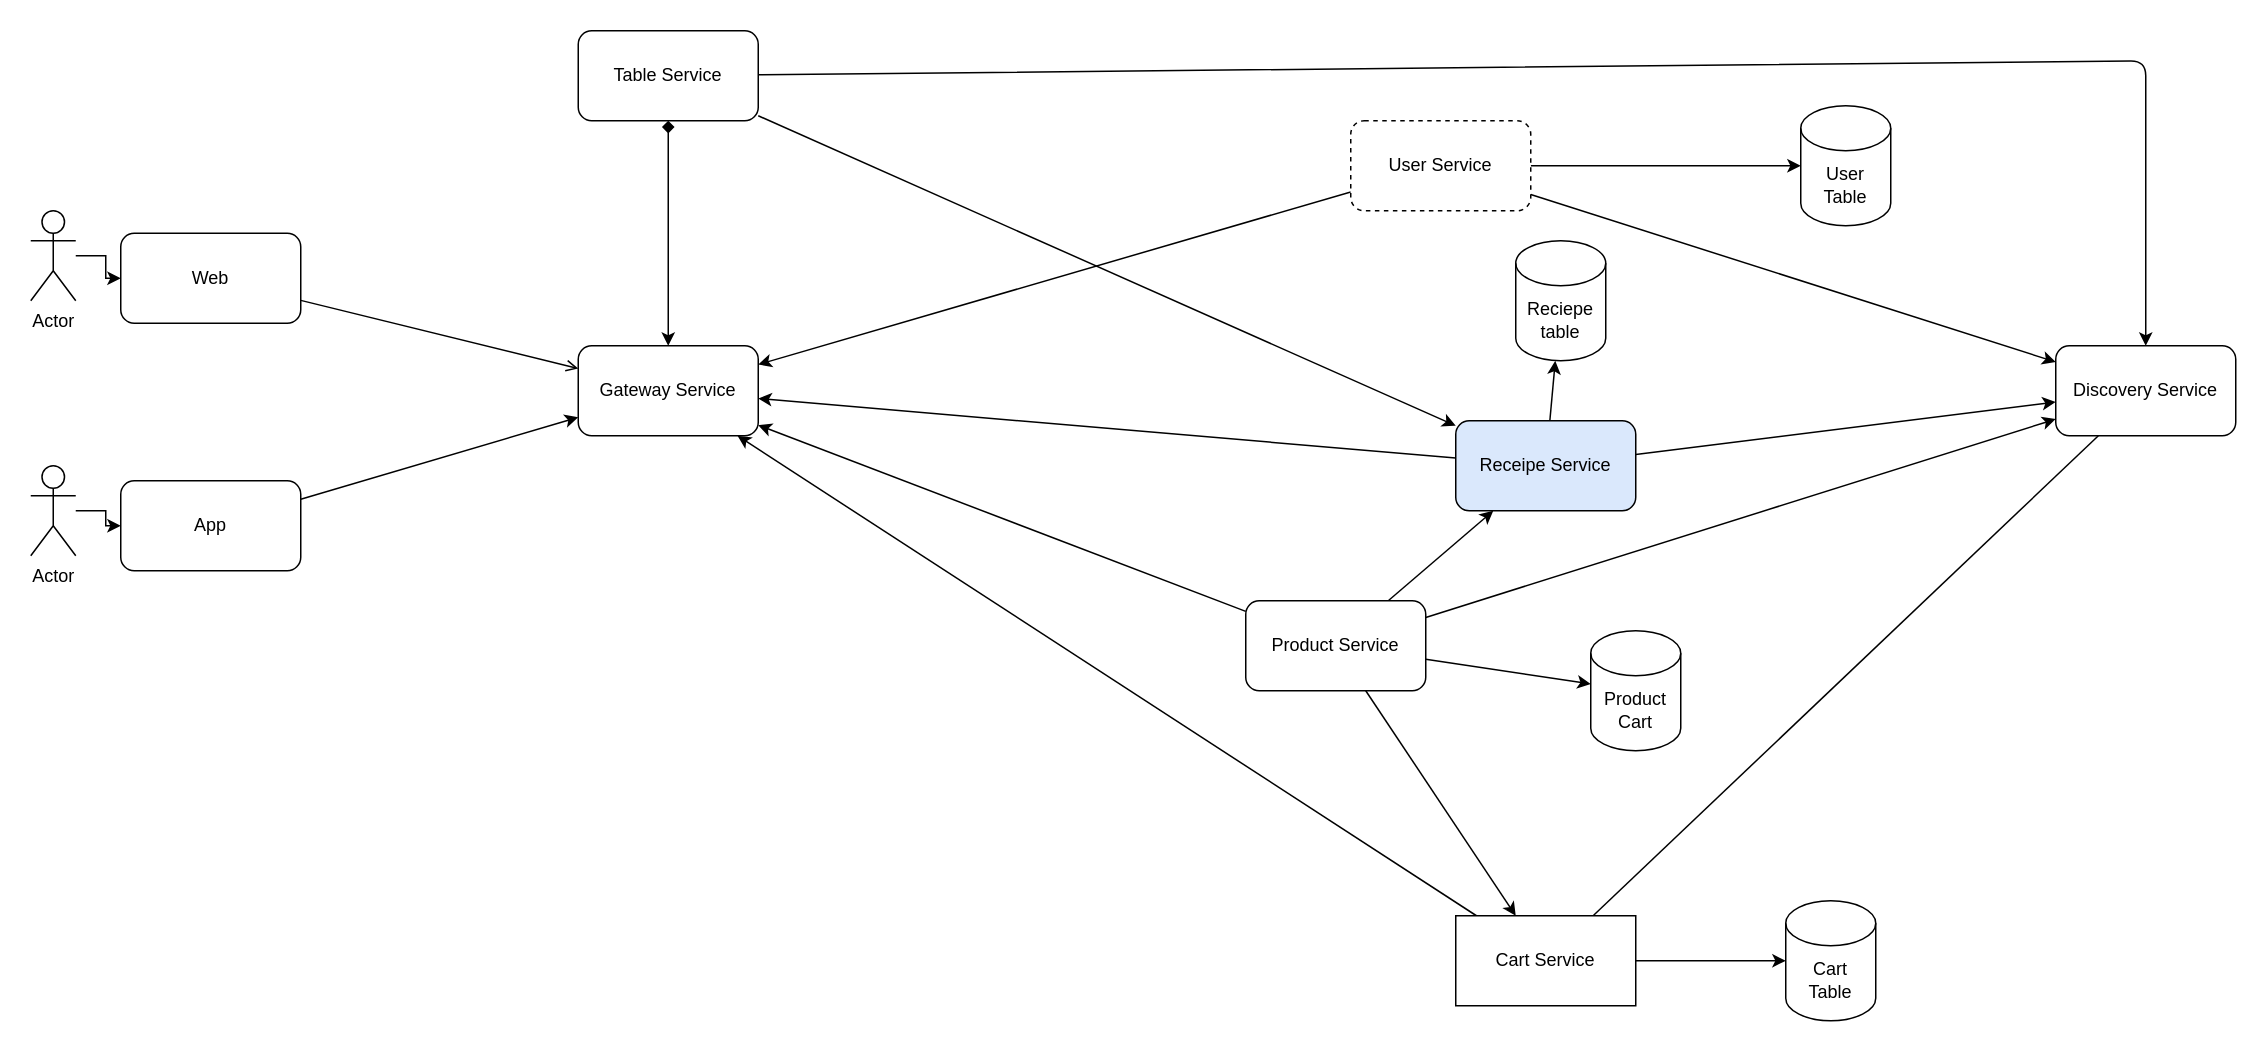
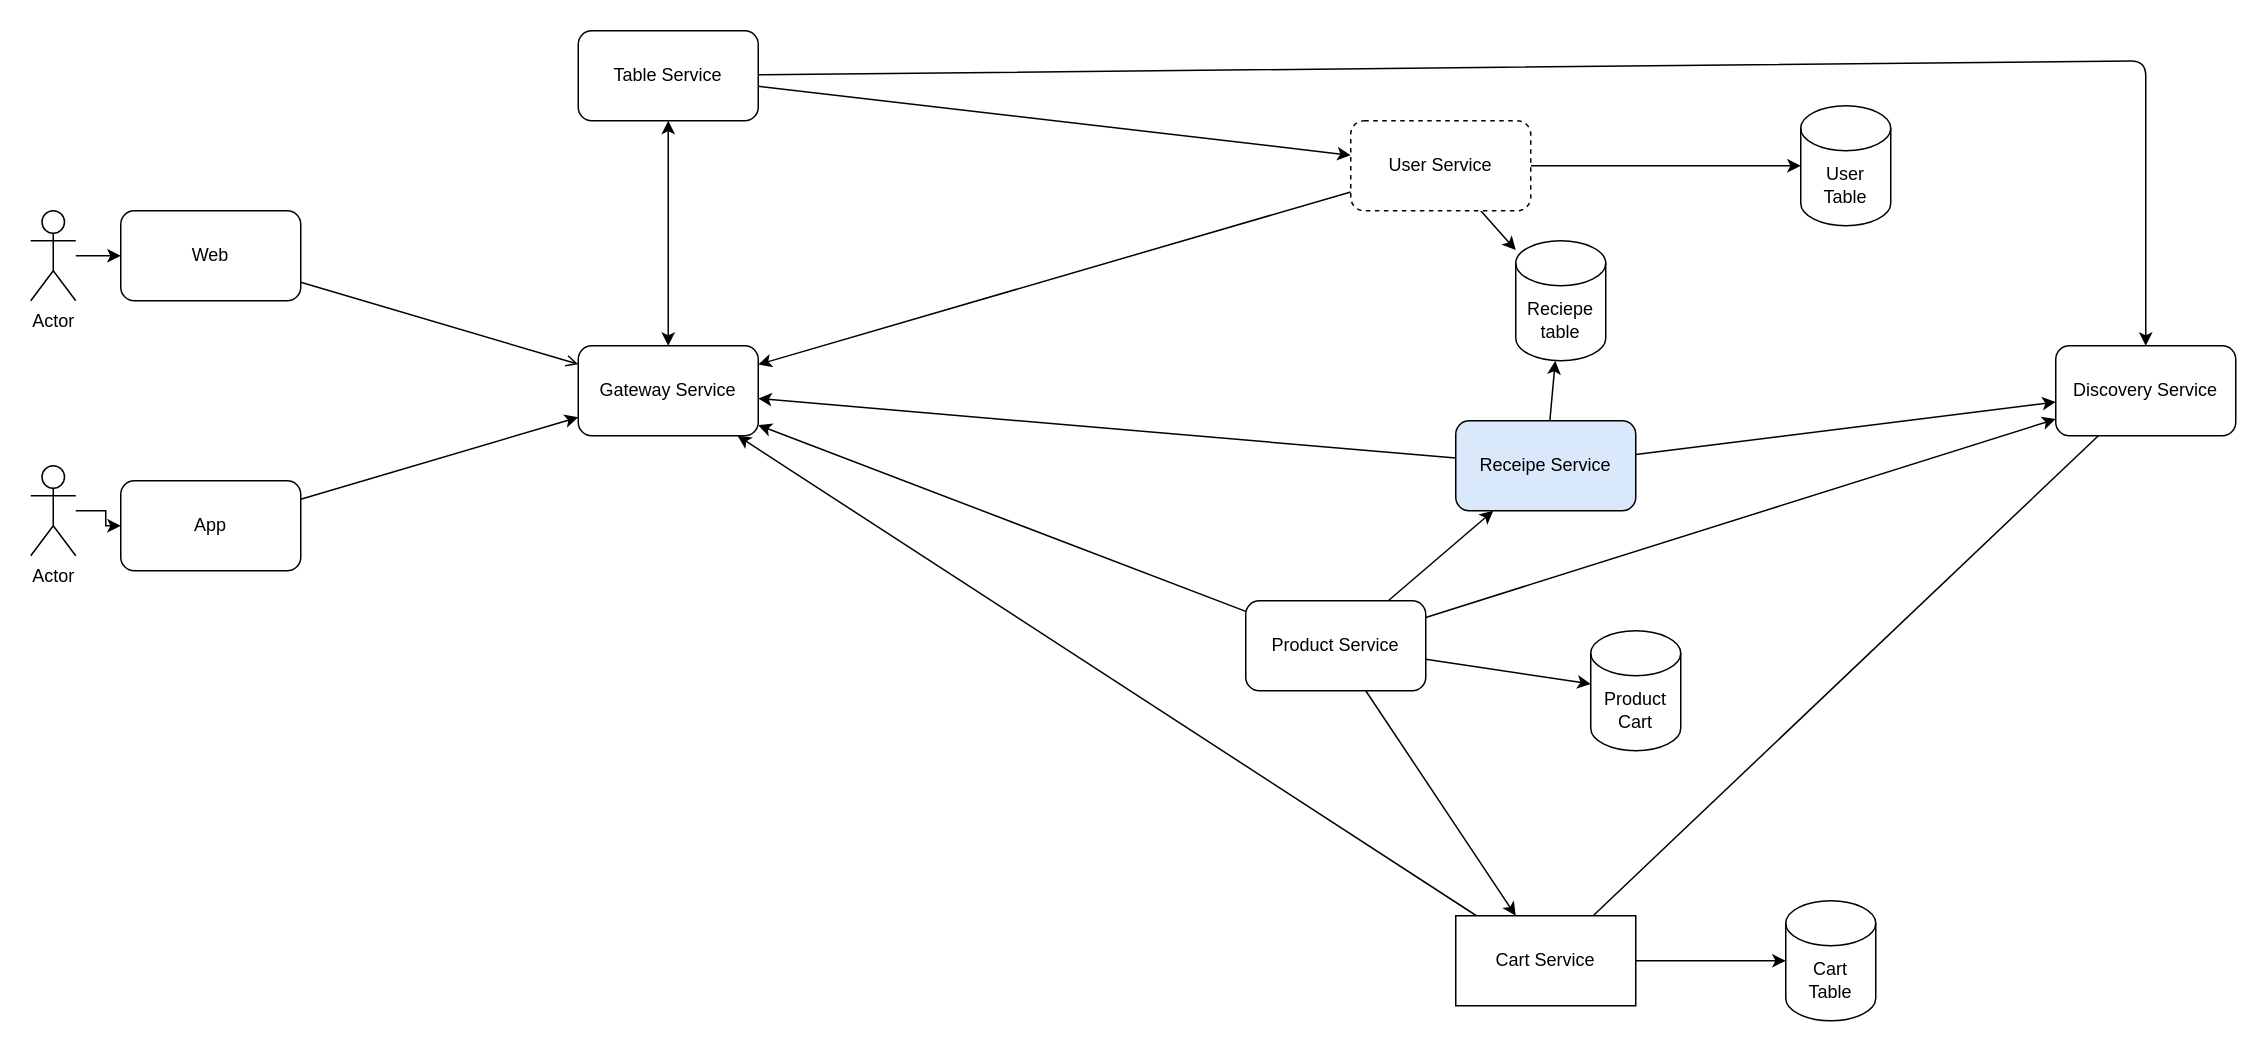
  <mxCell id="0" />
  <mxCell id="1" parent="0" />
- <mxCell id="2" style="edgeStyle=none;html=1;" parent="1" source="5" target="13" edge="1"><mxGeometry relative="1" as="geometry" /></mxCell>
+ <mxCell id="2" style="edgeStyle=none;html=1;" parent="1" source="5" target="31" edge="1"><mxGeometry relative="1" as="geometry" /></mxCell>
  <mxCell id="3" style="edgeStyle=none;html=1;" parent="1" source="5" target="14" edge="1"><mxGeometry relative="1" as="geometry" /></mxCell>
  <mxCell id="4" style="edgeStyle=none;html=1;" parent="1" source="5" target="30" edge="1"><mxGeometry relative="1" as="geometry" /></mxCell>
  <mxCell id="5" value="User Service" style="rounded=1;whiteSpace=wrap;html=1;dashed=1;" parent="1" vertex="1"><mxGeometry x="900" y="80" width="120" height="60" as="geometry" /></mxCell>
  <mxCell id="6" style="edgeStyle=none;html=1;" parent="1" source="9" target="13" edge="1"><mxGeometry relative="1" as="geometry" /></mxCell>
  <mxCell id="7" style="edgeStyle=none;html=1;" parent="1" source="9" target="14" edge="1"><mxGeometry relative="1" as="geometry" /></mxCell>
  <mxCell id="8" style="edgeStyle=none;html=1;" parent="1" source="9" target="31" edge="1"><mxGeometry relative="1" as="geometry" /></mxCell>
  <mxCell id="9" value="Receipe Service" style="rounded=1;whiteSpace=wrap;html=1;fillColor=#dae8fc;" parent="1" vertex="1"><mxGeometry x="970" y="280" width="120" height="60" as="geometry" /></mxCell>
  <mxCell id="10" style="edgeStyle=none;html=1;" parent="1" source="12" target="13" edge="1"><mxGeometry relative="1" as="geometry"><Array as="points"><mxPoint x="1430" y="40" /></Array></mxGeometry></mxCell>
- <mxCell id="11" style="edgeStyle=none;html=1;" parent="1" source="12" target="9" edge="1"><mxGeometry relative="1" as="geometry" /></mxCell>
+ <mxCell id="11" style="edgeStyle=none;html=1;" parent="1" source="12" target="5" edge="1"><mxGeometry relative="1" as="geometry" /></mxCell>
  <mxCell id="12" value="Table Service" style="rounded=1;whiteSpace=wrap;html=1;" parent="1" vertex="1"><mxGeometry x="385" y="20" width="120" height="60" as="geometry" /></mxCell>
  <mxCell id="13" value="Discovery Service" style="rounded=1;whiteSpace=wrap;html=1;" parent="1" vertex="1"><mxGeometry x="1370" y="230" width="120" height="60" as="geometry" /></mxCell>
  <mxCell id="14" value="Gateway Service" style="rounded=1;whiteSpace=wrap;html=1;" parent="1" vertex="1"><mxGeometry x="385" y="230" width="120" height="60" as="geometry" /></mxCell>
  <mxCell id="15" style="edgeStyle=none;html=1;endArrow=open;" parent="1" source="16" target="14" edge="1"><mxGeometry relative="1" as="geometry" /></mxCell>
- <mxCell id="16" value="Web" style="rounded=1;whiteSpace=wrap;html=1;" parent="1" vertex="1"><mxGeometry x="80" y="155" width="120" height="60" as="geometry" /></mxCell>
- <mxCell id="17" value="" style="endArrow=diamond;startArrow=classic;html=1;" parent="1" source="14" target="12" edge="1"><mxGeometry width="50" height="50" relative="1" as="geometry"><mxPoint x="710" y="250" as="sourcePoint" /><mxPoint x="760" y="200" as="targetPoint" /></mxGeometry></mxCell>
+ <mxCell id="16" value="Web" style="rounded=1;whiteSpace=wrap;html=1;" parent="1" vertex="1"><mxGeometry x="80" y="140" width="120" height="60" as="geometry" /></mxCell>
+ <mxCell id="17" value="" style="endArrow=classic;startArrow=classic;html=1;" parent="1" source="14" target="12" edge="1"><mxGeometry width="50" height="50" relative="1" as="geometry"><mxPoint x="710" y="250" as="sourcePoint" /><mxPoint x="760" y="200" as="targetPoint" /></mxGeometry></mxCell>
  <mxCell id="18" style="edgeStyle=none;html=1;" parent="1" source="23" target="13" edge="1"><mxGeometry relative="1" as="geometry" /></mxCell>
  <mxCell id="19" style="edgeStyle=none;html=1;" parent="1" source="23" target="14" edge="1"><mxGeometry relative="1" as="geometry" /></mxCell>
  <mxCell id="20" style="edgeStyle=none;html=1;" parent="1" source="23" target="9" edge="1"><mxGeometry relative="1" as="geometry" /></mxCell>
  <mxCell id="21" style="edgeStyle=none;html=1;" parent="1" source="23" target="27" edge="1"><mxGeometry relative="1" as="geometry" /></mxCell>
  <mxCell id="22" style="edgeStyle=none;html=1;" parent="1" source="23" target="32" edge="1"><mxGeometry relative="1" as="geometry" /></mxCell>
  <mxCell id="23" value="Product Service" style="rounded=1;whiteSpace=wrap;html=1;" parent="1" vertex="1"><mxGeometry x="830" y="400" width="120" height="60" as="geometry" /></mxCell>
  <mxCell id="24" style="edgeStyle=none;html=1;endArrow=none;" parent="1" source="27" target="13" edge="1"><mxGeometry relative="1" as="geometry" /></mxCell>
  <mxCell id="25" style="edgeStyle=none;html=1;" parent="1" source="27" target="14" edge="1"><mxGeometry relative="1" as="geometry" /></mxCell>
  <mxCell id="26" style="edgeStyle=none;html=1;" parent="1" source="27" target="33" edge="1"><mxGeometry relative="1" as="geometry" /></mxCell>
  <mxCell id="27" value="Cart Service" style="whiteSpace=wrap;html=1;rounded=0;" parent="1" vertex="1"><mxGeometry x="970" y="610" width="120" height="60" as="geometry" /></mxCell>
  <mxCell id="28" style="edgeStyle=none;html=1;" parent="1" source="29" target="14" edge="1"><mxGeometry relative="1" as="geometry" /></mxCell>
  <mxCell id="29" value="App" style="rounded=1;whiteSpace=wrap;html=1;" parent="1" vertex="1"><mxGeometry x="80" y="320" width="120" height="60" as="geometry" /></mxCell>
  <mxCell id="30" value="User&lt;br&gt;Table" style="shape=cylinder3;whiteSpace=wrap;html=1;boundedLbl=1;backgroundOutline=1;size=15;" parent="1" vertex="1"><mxGeometry x="1200" y="70" width="60" height="80" as="geometry" /></mxCell>
  <mxCell id="31" value="Reciepe&lt;br&gt;table" style="shape=cylinder3;whiteSpace=wrap;html=1;boundedLbl=1;backgroundOutline=1;size=15;" parent="1" vertex="1"><mxGeometry x="1010" y="160" width="60" height="80" as="geometry" /></mxCell>
  <mxCell id="32" value="Product Cart" style="shape=cylinder3;whiteSpace=wrap;html=1;boundedLbl=1;backgroundOutline=1;size=15;" parent="1" vertex="1"><mxGeometry x="1060" y="420" width="60" height="80" as="geometry" /></mxCell>
  <mxCell id="33" value="Cart&lt;br&gt;Table" style="shape=cylinder3;whiteSpace=wrap;html=1;boundedLbl=1;backgroundOutline=1;size=15;" parent="1" vertex="1"><mxGeometry x="1190" y="600" width="60" height="80" as="geometry" /></mxCell>
  <mxCell id="34" style="edgeStyle=orthogonalEdgeStyle;rounded=0;orthogonalLoop=1;jettySize=auto;html=1;" edge="1" parent="1" source="35" target="16"><mxGeometry relative="1" as="geometry" /></mxCell>
  <mxCell id="35" value="Actor" style="shape=umlActor;verticalLabelPosition=bottom;verticalAlign=top;html=1;outlineConnect=0;" vertex="1" parent="1"><mxGeometry y="140" width="30" height="60" as="geometry" x="20" /></mxCell>
  <mxCell id="36" style="edgeStyle=orthogonalEdgeStyle;rounded=0;orthogonalLoop=1;jettySize=auto;html=1;" edge="1" parent="1" source="37" target="29"><mxGeometry relative="1" as="geometry" /></mxCell>
  <mxCell id="37" value="Actor" style="shape=umlActor;verticalLabelPosition=bottom;verticalAlign=top;html=1;outlineConnect=0;" vertex="1" parent="1"><mxGeometry y="310" width="30" height="60" as="geometry" x="20" /></mxCell>
